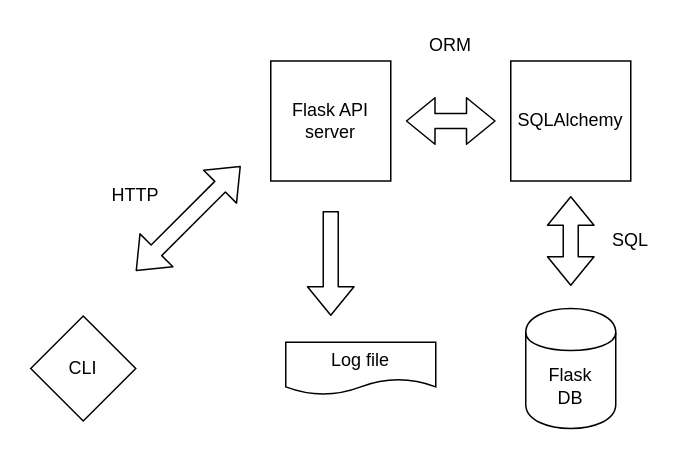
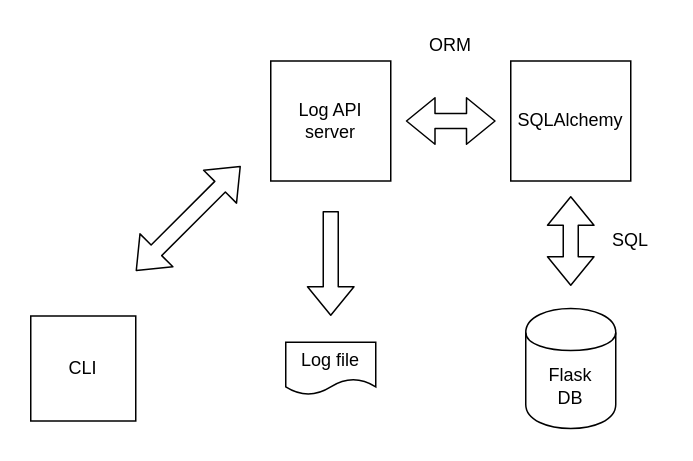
  <mxCell id="0" />
  <mxCell id="1" parent="0" />
- <mxCell id="2" value="Flask API server" style="whiteSpace=wrap;html=1;aspect=fixed;" parent="1" vertex="1"><mxGeometry x="180" y="40" width="80" height="80" as="geometry" /></mxCell>
- <mxCell id="3" value="CLI" style="rhombus;whiteSpace=wrap;html=1;aspect=fixed;" parent="1" vertex="1"><mxGeometry x="20" y="210" width="70" height="70" as="geometry" /></mxCell>
+ <mxCell id="2" value="Log API server" style="whiteSpace=wrap;html=1;aspect=fixed;" parent="1" vertex="1"><mxGeometry x="180" y="40" width="80" height="80" as="geometry" /></mxCell>
+ <mxCell id="3" value="CLI" style="whiteSpace=wrap;html=1;aspect=fixed;" parent="1" vertex="1"><mxGeometry x="20" y="210" width="70" height="70" as="geometry" /></mxCell>
  <mxCell id="4" value="SQLAlchemy" style="whiteSpace=wrap;html=1;aspect=fixed;" parent="1" vertex="1"><mxGeometry x="340" y="40" width="80" height="80" as="geometry" /></mxCell>
  <mxCell id="5" value="Flask&lt;br&gt;DB" style="shape=cylinder;whiteSpace=wrap;html=1;boundedLbl=1;backgroundOutline=1;" parent="1" vertex="1"><mxGeometry x="350" y="205" width="60" height="80" as="geometry" /></mxCell>
  <mxCell id="6" value="" style="shape=flexArrow;endArrow=classic;startArrow=classic;html=1;" parent="1" edge="1"><mxGeometry width="50" height="50" relative="1" as="geometry"><mxPoint x="90" y="180" as="sourcePoint" /><mxPoint x="160" y="110" as="targetPoint" /></mxGeometry></mxCell>
  <mxCell id="7" value="" style="shape=flexArrow;endArrow=classic;startArrow=classic;html=1;" parent="1" edge="1"><mxGeometry width="50" height="50" relative="1" as="geometry"><mxPoint x="270" y="80" as="sourcePoint" /><mxPoint x="330" y="80" as="targetPoint" /></mxGeometry></mxCell>
  <mxCell id="8" value="" style="shape=flexArrow;endArrow=classic;startArrow=classic;html=1;" parent="1" edge="1"><mxGeometry width="50" height="50" relative="1" as="geometry"><mxPoint x="380" y="190" as="sourcePoint" /><mxPoint x="380" y="130" as="targetPoint" /></mxGeometry></mxCell>
- <mxCell id="9" value="HTTP" style="text;html=1;strokeColor=none;fillColor=none;align=center;verticalAlign=middle;whiteSpace=wrap;rounded=0;" parent="1" vertex="1"><mxGeometry x="70" y="120" width="40" height="20" as="geometry" /></mxCell>
  <mxCell id="10" value="ORM" style="text;html=1;strokeColor=none;fillColor=none;align=center;verticalAlign=middle;whiteSpace=wrap;rounded=0;" parent="1" vertex="1"><mxGeometry x="280" y="20" width="40" height="20" as="geometry" /></mxCell>
  <mxCell id="11" value="SQL" style="text;html=1;strokeColor=none;fillColor=none;align=center;verticalAlign=middle;whiteSpace=wrap;rounded=0;" parent="1" vertex="1"><mxGeometry x="400" y="150" width="40" height="20" as="geometry" /></mxCell>
- <mxCell id="12" value="Log file" style="shape=document;whiteSpace=wrap;html=1;boundedLbl=1;" vertex="1" parent="1"><mxGeometry x="190" y="227.5" width="100" height="35" as="geometry" /></mxCell>
+ <mxCell id="12" value="Log file" style="shape=document;whiteSpace=wrap;html=1;boundedLbl=1;" vertex="1" parent="1"><mxGeometry x="190" y="227.5" width="60" height="35" as="geometry" /></mxCell>
  <mxCell id="13" value="" style="shape=flexArrow;endArrow=classic;html=1;" edge="1" parent="1"><mxGeometry width="50" height="50" relative="1" as="geometry"><mxPoint x="220" y="140" as="sourcePoint" /><mxPoint x="220" y="210" as="targetPoint" /></mxGeometry></mxCell>
